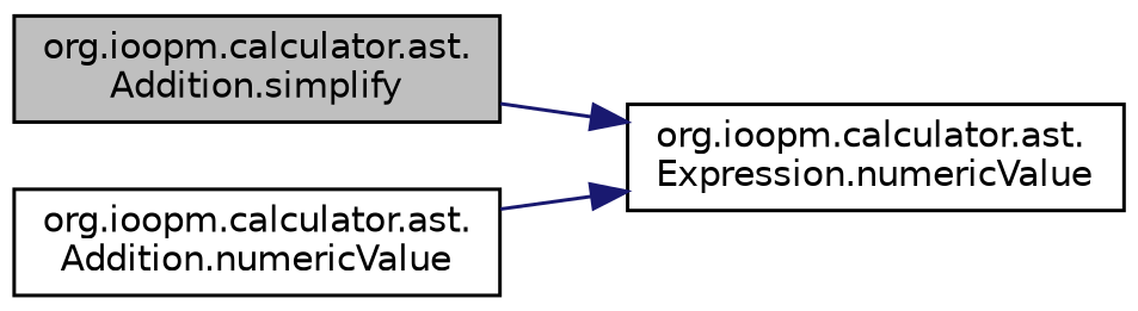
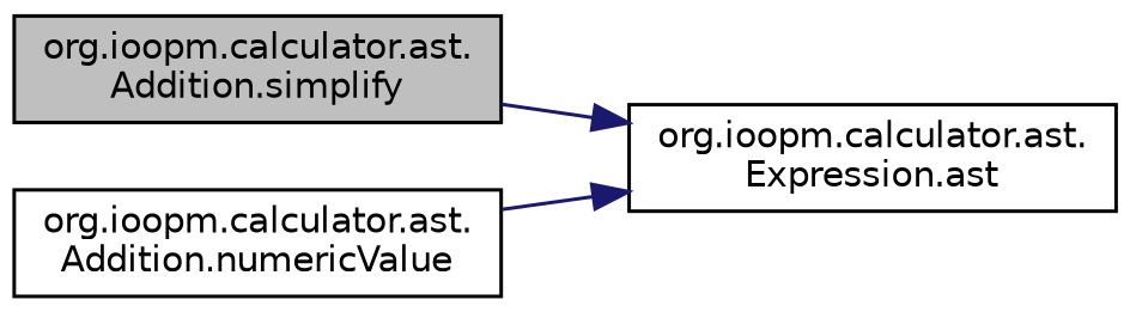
  digraph {
    rankdir=LR
    node [color=black fillcolor=white fontname=Helvetica fontsize=10 shape=record style=filled]
    edge [color=midnightblue fontname=Helvetica fontsize=10 labelfontname=Helvetica labelfontsize=10 style=solid]
    n1 [fillcolor=grey75 fontcolor=black height=0.2 label="org.ioopm.calculator.ast.\lAddition.simplify" width=0.4]
-   n2 [height=0.2 label="org.ioopm.calculator.ast.\lExpression.numericValue" width=0.4]
+   n2 [height=0.2 label="org.ioopm.calculator.ast.\lExpression.ast" width=0.4]
    n3 [height=0.2 label="org.ioopm.calculator.ast.\lAddition.numericValue" width=0.4]
    n1 -> n2
    n3 -> n2
  }
